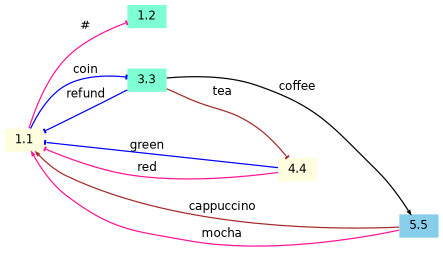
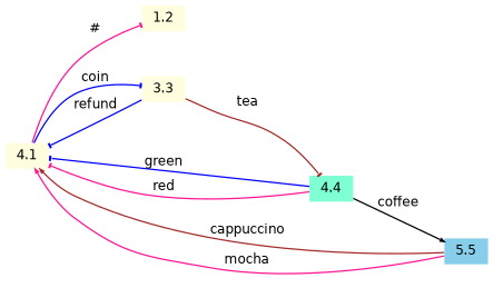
  digraph {
    rankdir=LR
    node [color=darkorange fillcolor=lightyellow fontname=Helvetica fontsize=10 shape=plaintext style=filled]
    edge [arrowhead=tee arrowsize=0.3 color=deeppink fontname=Helvetica fontsize=10]
-   1.1 [height=.2 width=.3]
-   1.2 [fillcolor=aquamarine height=.2 width=.3]
-   3.3 [fillcolor=aquamarine height=.2 width=.3]
-   4.4 [height=.2 width=.3]
+   1.1 [height=.2 width=.3 label=4.1]
+   1.2 [height=.2 width=.3]
+   3.3 [height=.2 width=.3]
+   4.4 [fillcolor=aquamarine height=.2 width=.3]
    5.5 [fillcolor=skyblue height=.2 width=.3]
    1.1 -> 1.2 [label="#"]
    1.1 -> 3.3 [color=blue label=coin]
    3.3 -> 1.1 [color=blue label=refund]
    3.3 -> 4.4 [color=brown label=tea]
-   3.3 -> 5.5 [arrowhead=normal color=black label=coffee]
+   4.4 -> 5.5 [arrowhead=normal color=black label=coffee]
    4.4 -> 1.1 [color=blue label=green]
    4.4 -> 1.1 [label=red]
    5.5 -> 1.1 [arrowhead=normal color=brown label=cappuccino]
    5.5 -> 1.1 [arrowhead=normal label=mocha]
  }
